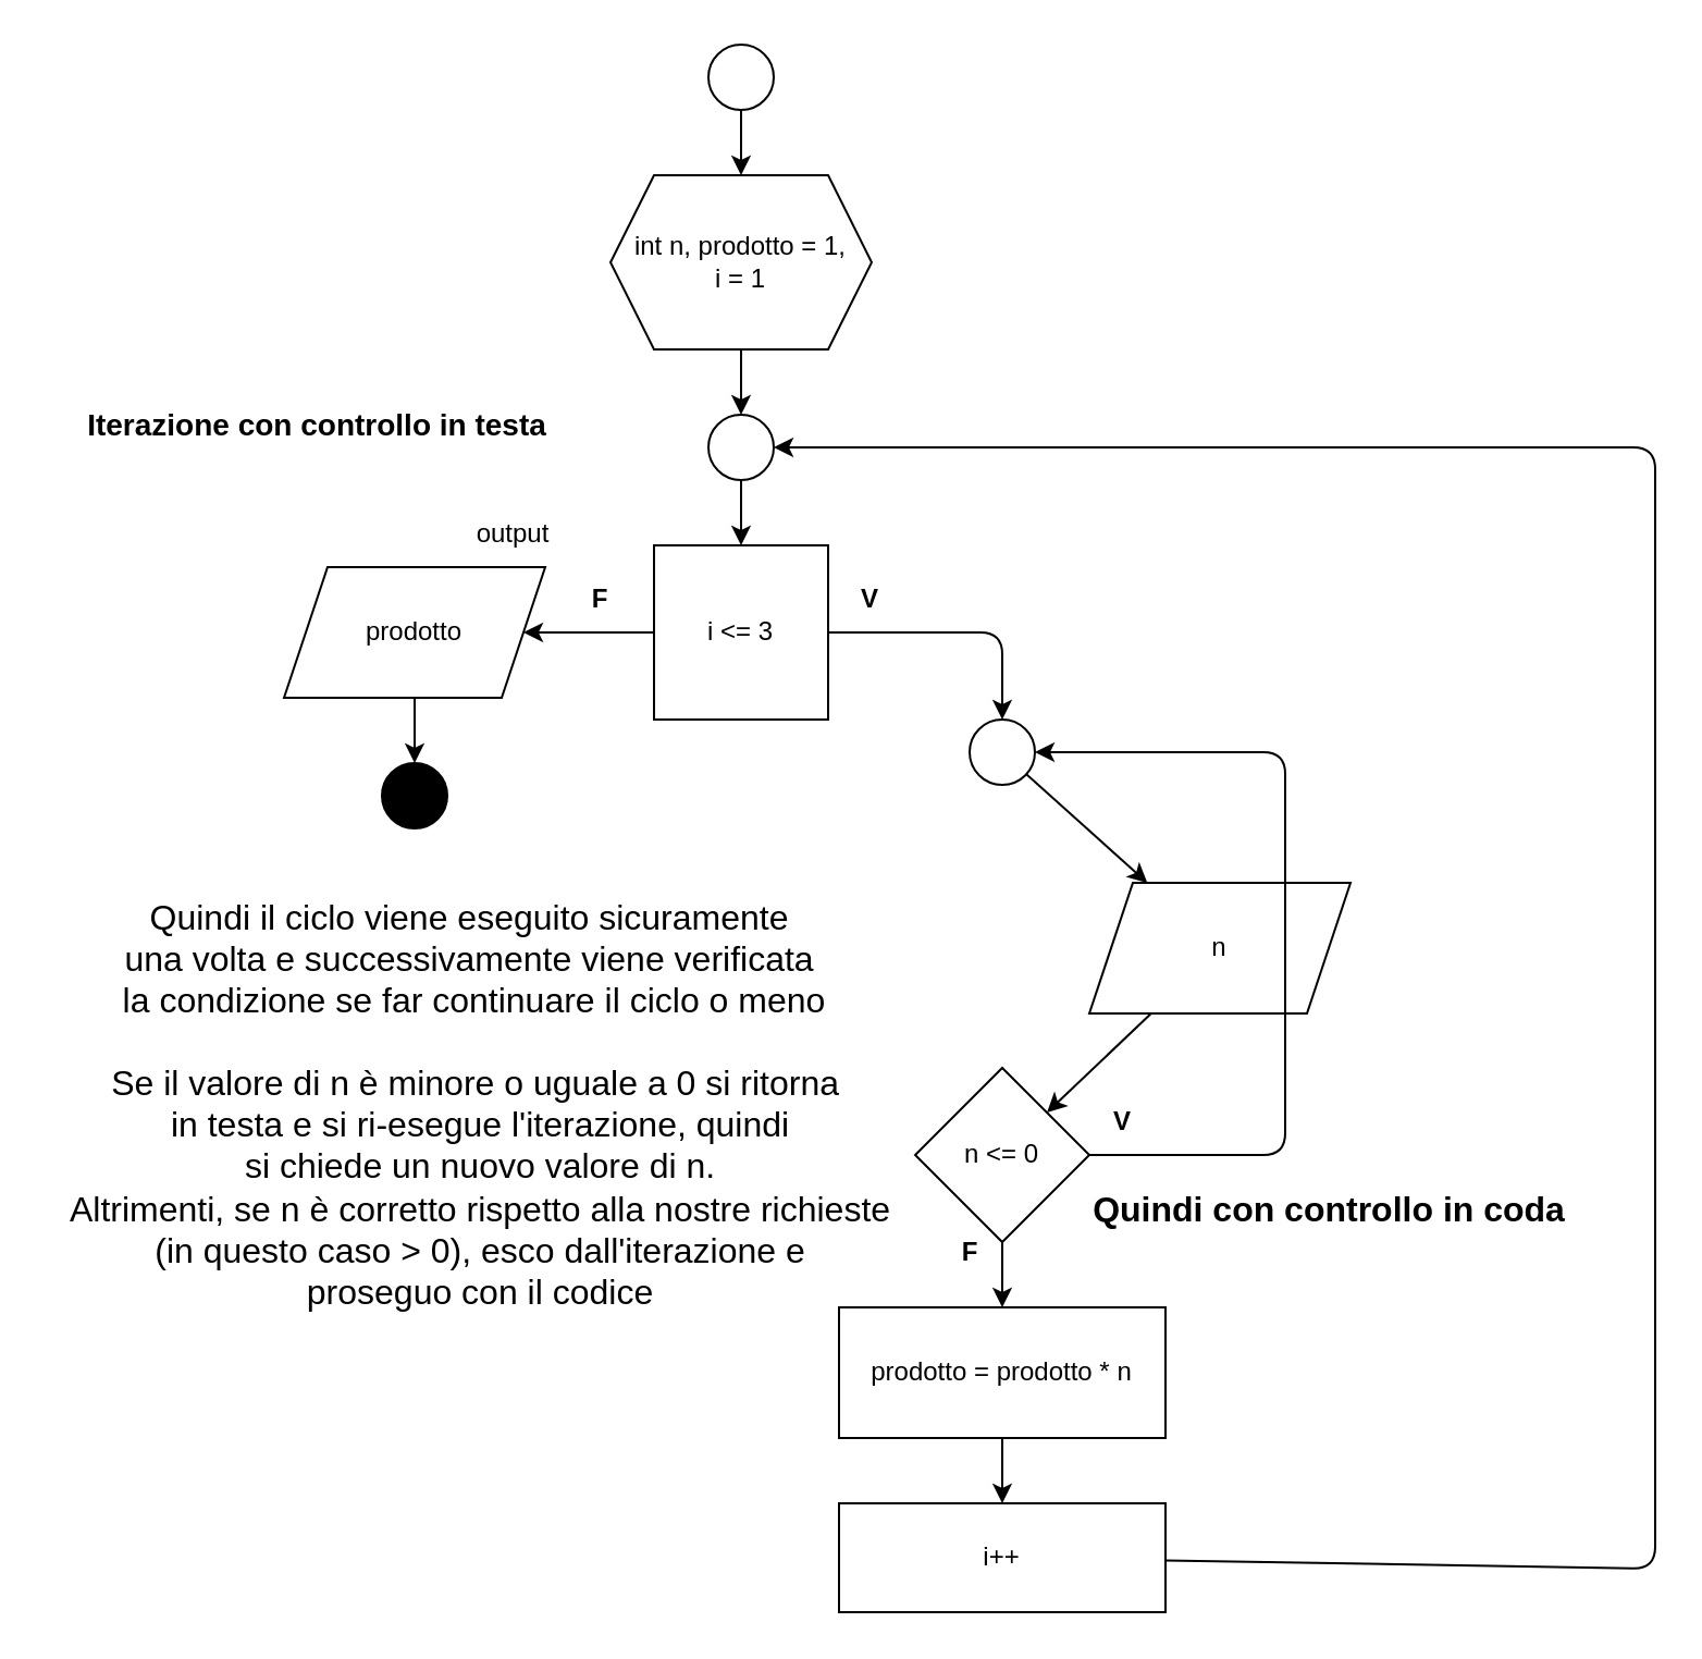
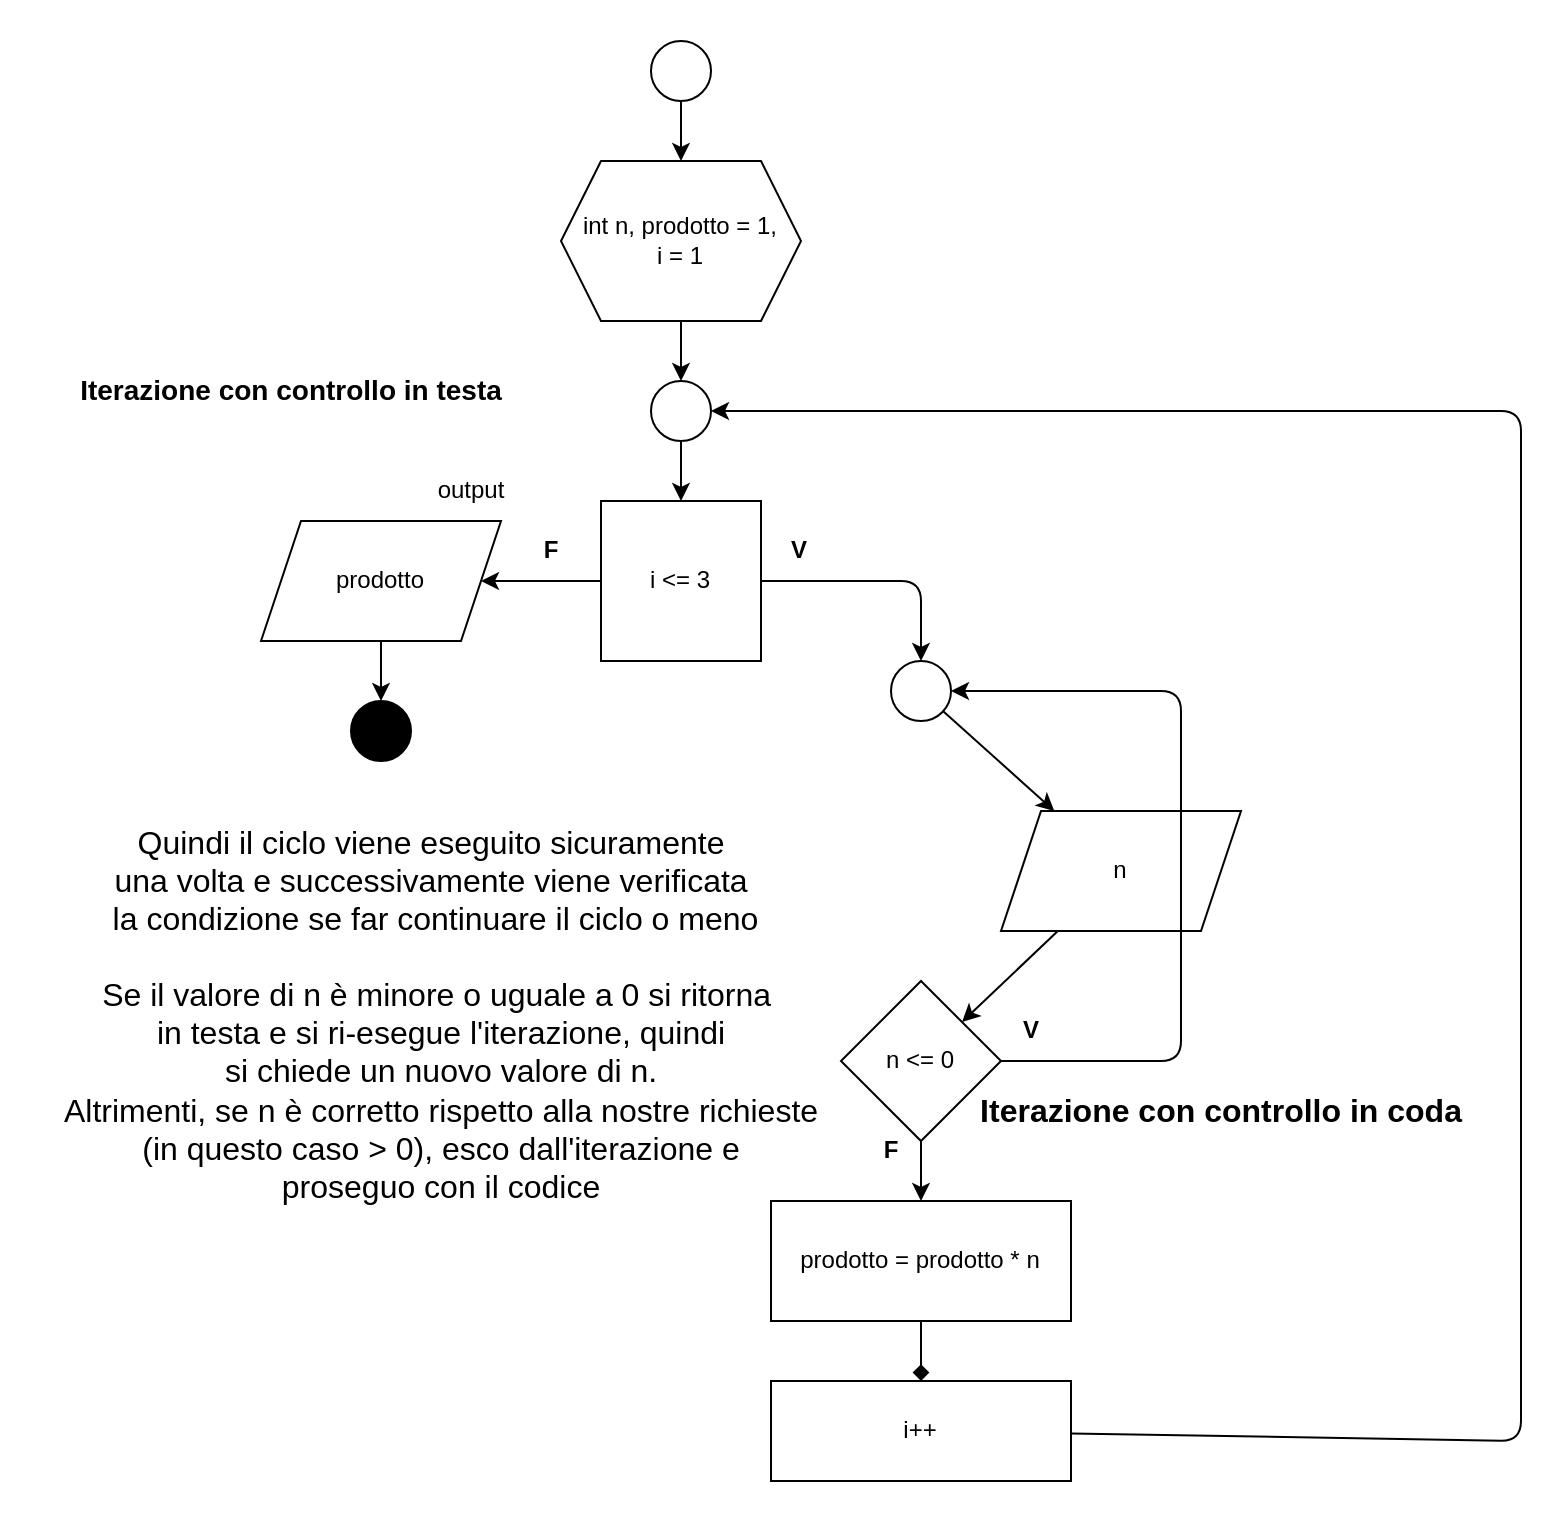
  <mxCell id="0" />
  <mxCell id="1" parent="0" />
  <mxCell id="2" value="" style="edgeStyle=none;html=1;fontSize=14;" parent="1" source="3" target="25" edge="1"><mxGeometry relative="1" as="geometry" /></mxCell>
  <mxCell id="3" value="int n, prodotto = 1, &lt;br&gt;i = 1" style="shape=hexagon;perimeter=hexagonPerimeter2;whiteSpace=wrap;html=1;fixedSize=1;" parent="1" vertex="1"><mxGeometry x="280" y="80" width="120" height="80" as="geometry" /></mxCell>
  <mxCell id="4" value="" style="edgeStyle=none;html=1;fontSize=14;" parent="1" source="5" target="13" edge="1"><mxGeometry relative="1" as="geometry" /></mxCell>
  <mxCell id="5" value="" style="ellipse;whiteSpace=wrap;html=1;aspect=fixed;" parent="1" vertex="1"><mxGeometry x="445" y="330" width="30" height="30" as="geometry" /></mxCell>
  <mxCell id="6" value="" style="edgeStyle=none;html=1;" parent="1" source="7" target="3" edge="1"><mxGeometry relative="1" as="geometry" /></mxCell>
  <mxCell id="7" value="" style="ellipse;whiteSpace=wrap;html=1;aspect=fixed;" parent="1" vertex="1"><mxGeometry x="325" y="20" width="30" height="30" as="geometry" /></mxCell>
  <mxCell id="8" value="" style="edgeStyle=none;html=1;" parent="1" source="9" target="11" edge="1"><mxGeometry relative="1" as="geometry" /></mxCell>
  <mxCell id="9" value="prodotto" style="shape=parallelogram;perimeter=parallelogramPerimeter;whiteSpace=wrap;html=1;fixedSize=1;" parent="1" vertex="1"><mxGeometry x="130" y="260" width="120" height="60" as="geometry" /></mxCell>
  <mxCell id="10" value="output" style="text;html=1;align=center;verticalAlign=middle;resizable=0;points=[];autosize=1;strokeColor=none;fillColor=none;" parent="1" vertex="1"><mxGeometry x="205" y="230" width="60" height="30" as="geometry" /></mxCell>
  <mxCell id="11" value="" style="ellipse;whiteSpace=wrap;html=1;aspect=fixed;fillColor=#000000;" parent="1" vertex="1"><mxGeometry x="175" y="350" width="30" height="30" as="geometry" /></mxCell>
  <mxCell id="12" value="" style="edgeStyle=none;html=1;fontSize=14;" parent="1" source="13" target="16" edge="1"><mxGeometry relative="1" as="geometry" /></mxCell>
  <mxCell id="13" value="n" style="shape=parallelogram;perimeter=parallelogramPerimeter;whiteSpace=wrap;html=1;fixedSize=1;" parent="1" vertex="1"><mxGeometry x="500" y="405" width="120" height="60" as="geometry" /></mxCell>
  <mxCell id="14" style="edgeStyle=none;html=1;entryX=1;entryY=0.5;entryDx=0;entryDy=0;fontSize=14;" parent="1" source="16" target="5" edge="1"><mxGeometry relative="1" as="geometry"><Array as="points"><mxPoint x="590" y="530" /><mxPoint x="590" y="430" /><mxPoint x="590" y="345" /></Array></mxGeometry></mxCell>
  <mxCell id="15" value="" style="edgeStyle=none;html=1;fontSize=14;" parent="1" source="16" target="21" edge="1"><mxGeometry relative="1" as="geometry" /></mxCell>
  <mxCell id="16" value="n &amp;lt;= 0" style="rhombus;whiteSpace=wrap;html=1;" parent="1" vertex="1"><mxGeometry x="420" y="490" width="80" height="80" as="geometry" /></mxCell>
  <mxCell id="17" value="V" style="text;html=1;align=center;verticalAlign=middle;resizable=0;points=[];autosize=1;strokeColor=none;fillColor=none;fontStyle=1" parent="1" vertex="1"><mxGeometry x="384" y="260" width="30" height="30" as="geometry" /></mxCell>
- <mxCell id="18" value="Quindi con controllo in coda" style="text;html=1;align=center;verticalAlign=middle;resizable=0;points=[];autosize=1;strokeColor=none;fillColor=none;fontSize=16;fontStyle=1" parent="1" vertex="1"><mxGeometry x="480" y="540" width="260" height="30" as="geometry" /></mxCell>
+ <mxCell id="18" value="Iterazione con controllo in coda" style="text;html=1;align=center;verticalAlign=middle;resizable=0;points=[];autosize=1;strokeColor=none;fillColor=none;fontSize=16;fontStyle=1" parent="1" vertex="1"><mxGeometry x="480" y="540" width="260" height="30" as="geometry" /></mxCell>
  <mxCell id="19" value="Quindi il ciclo viene eseguito sicuramente &lt;br style=&quot;font-size: 16px;&quot;&gt;una volta e&amp;nbsp;successivamente viene verificata&lt;br style=&quot;font-size: 16px;&quot;&gt;&amp;nbsp;la condizione&amp;nbsp;se far continuare il ciclo o meno" style="text;html=1;align=center;verticalAlign=middle;resizable=0;points=[];autosize=1;strokeColor=none;fillColor=none;fontSize=16;" parent="1" vertex="1"><mxGeometry x="40" y="405" width="350" height="70" as="geometry" /></mxCell>
- <mxCell id="20" value="" style="edgeStyle=none;html=1;fontSize=14;" parent="1" source="21" target="23" edge="1"><mxGeometry relative="1" as="geometry" /></mxCell>
+ <mxCell id="20" value="" style="edgeStyle=none;html=1;fontSize=14;endArrow=diamond;" parent="1" source="21" target="23" edge="1"><mxGeometry relative="1" as="geometry" /></mxCell>
  <mxCell id="21" value="prodotto = prodotto * n" style="rounded=0;whiteSpace=wrap;html=1;" parent="1" vertex="1"><mxGeometry x="385" y="600" width="150" height="60" as="geometry" /></mxCell>
  <mxCell id="22" style="edgeStyle=none;html=1;entryX=1;entryY=0.5;entryDx=0;entryDy=0;fontSize=14;" parent="1" source="23" target="25" edge="1"><mxGeometry relative="1" as="geometry"><Array as="points"><mxPoint x="760" y="720" /><mxPoint x="760" y="460" /><mxPoint x="760" y="205" /></Array></mxGeometry></mxCell>
  <mxCell id="23" value="i++" style="rounded=0;whiteSpace=wrap;html=1;" parent="1" vertex="1"><mxGeometry x="385" y="690" width="150" height="50" as="geometry" /></mxCell>
  <mxCell id="24" value="" style="edgeStyle=none;html=1;fontSize=14;" parent="1" source="25" target="28" edge="1"><mxGeometry relative="1" as="geometry" /></mxCell>
  <mxCell id="25" value="" style="ellipse;whiteSpace=wrap;html=1;aspect=fixed;" parent="1" vertex="1"><mxGeometry x="325" y="190" width="30" height="30" as="geometry" /></mxCell>
  <mxCell id="26" style="edgeStyle=none;html=1;entryX=0.5;entryY=0;entryDx=0;entryDy=0;fontSize=14;" parent="1" source="28" target="5" edge="1"><mxGeometry relative="1" as="geometry"><Array as="points"><mxPoint x="460" y="290" /></Array></mxGeometry></mxCell>
  <mxCell id="27" value="" style="edgeStyle=none;html=1;fontSize=14;" parent="1" source="28" target="9" edge="1"><mxGeometry relative="1" as="geometry" /></mxCell>
  <mxCell id="28" value="i &amp;lt;= 3" style="whiteSpace=wrap;html=1;rounded=0;" parent="1" vertex="1"><mxGeometry x="300" y="250" width="80" height="80" as="geometry" /></mxCell>
  <mxCell id="29" value="V" style="text;html=1;align=center;verticalAlign=middle;resizable=0;points=[];autosize=1;strokeColor=none;fillColor=none;fontStyle=1" parent="1" vertex="1"><mxGeometry x="500" y="500" width="30" height="30" as="geometry" /></mxCell>
  <mxCell id="30" value="F" style="text;html=1;align=center;verticalAlign=middle;resizable=0;points=[];autosize=1;strokeColor=none;fillColor=none;fontStyle=1" parent="1" vertex="1"><mxGeometry x="430" y="560" width="30" height="30" as="geometry" /></mxCell>
  <mxCell id="31" value="F" style="text;html=1;align=center;verticalAlign=middle;resizable=0;points=[];autosize=1;strokeColor=none;fillColor=none;fontStyle=1" parent="1" vertex="1"><mxGeometry x="260" y="260" width="30" height="30" as="geometry" /></mxCell>
  <mxCell id="32" value="Iterazione con controllo in testa" style="text;html=1;align=center;verticalAlign=middle;resizable=0;points=[];autosize=1;strokeColor=none;fillColor=none;fontSize=14;fontStyle=1" parent="1" vertex="1"><mxGeometry x="30" y="180" width="230" height="30" as="geometry" /></mxCell>
  <mxCell id="33" value="Se il valore di n è minore o uguale a 0 si ritorna&amp;nbsp;&lt;br&gt;in testa e si ri-esegue l'iterazione, quindi&lt;br&gt;si chiede un nuovo valore di n.&lt;br&gt;Altrimenti, se n è corretto rispetto alla nostre richieste&lt;br&gt;(in questo caso &amp;gt; 0), esco dall'iterazione e&lt;br&gt;proseguo con il codice" style="text;html=1;align=center;verticalAlign=middle;resizable=0;points=[];autosize=1;strokeColor=none;fillColor=none;fontSize=16;" parent="1" vertex="1"><mxGeometry x="20" y="480" width="400" height="130" as="geometry" /></mxCell>
